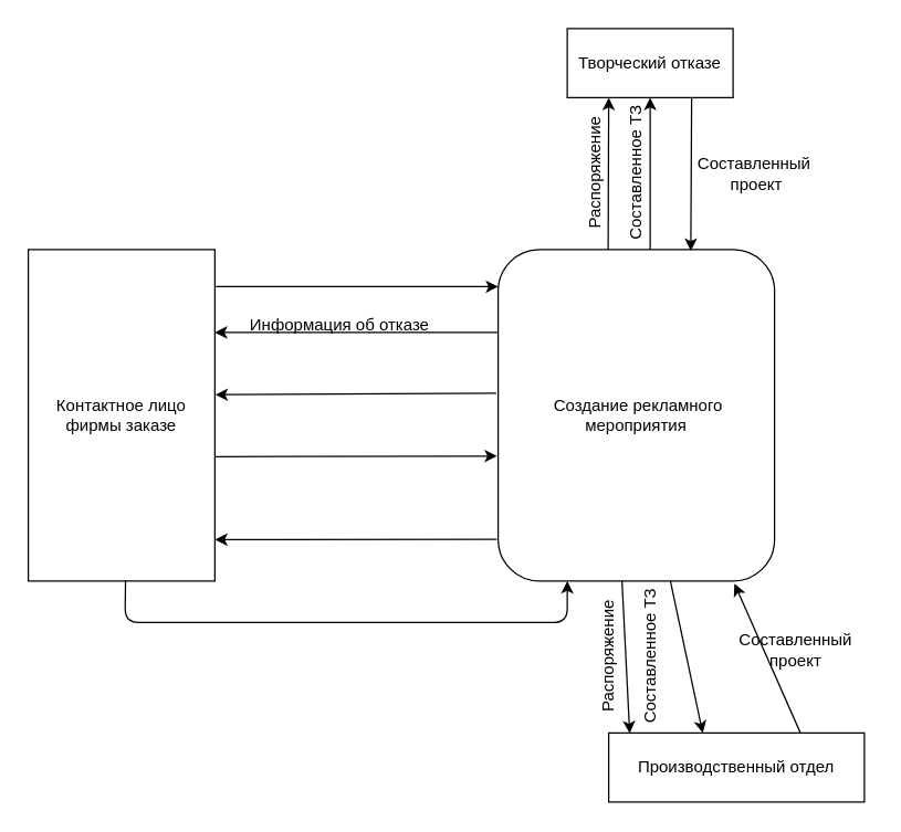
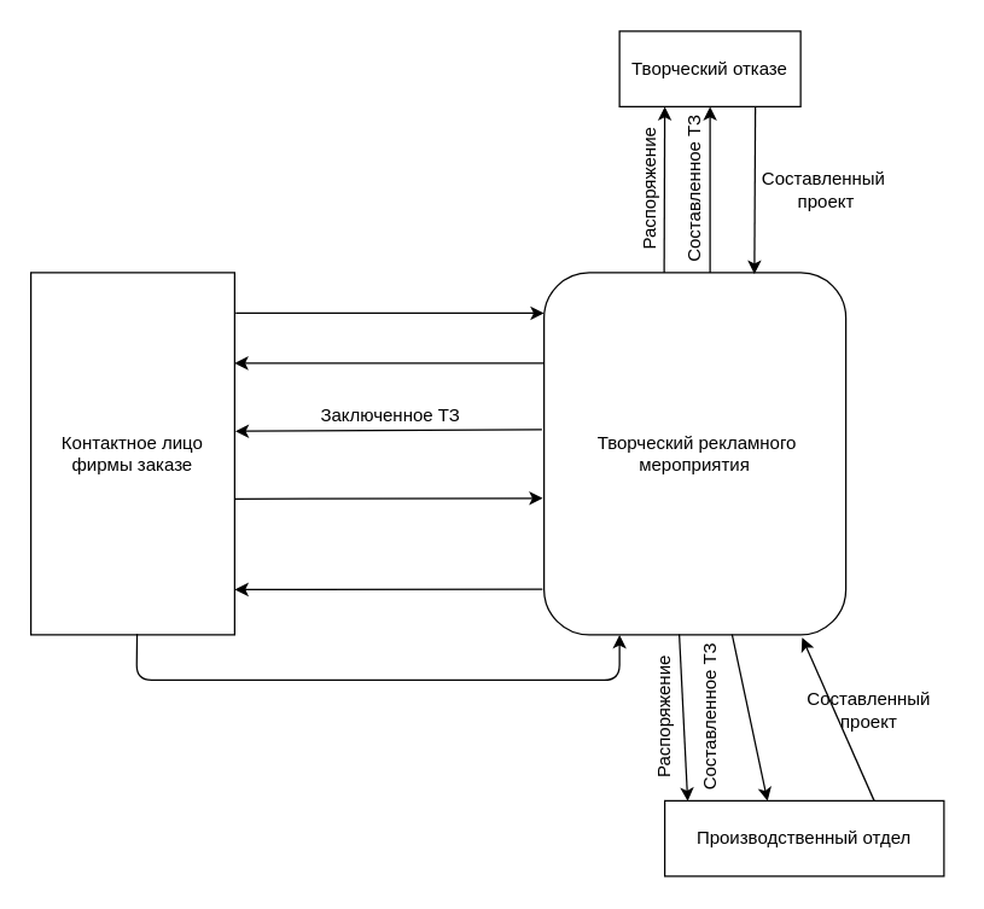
  <mxCell id="0" />
  <mxCell id="1" parent="0" />
- <mxCell id="2" value="&amp;nbsp;Создание рекламного мероприятия" style="rounded=1;whiteSpace=wrap;html=1;" vertex="1" parent="1"><mxGeometry x="360" y="180" width="200" height="240" as="geometry" /></mxCell>
+ <mxCell id="2" value="&amp;nbsp;Творческий рекламного мероприятия" style="rounded=1;whiteSpace=wrap;html=1;" vertex="1" parent="1"><mxGeometry x="360" y="180" width="200" height="240" as="geometry" /></mxCell>
  <mxCell id="3" value="Контактное лицо фирмы заказе" style="rounded=0;whiteSpace=wrap;html=1;" vertex="1" parent="1"><mxGeometry x="20" y="180" width="135" height="240" as="geometry" /></mxCell>
  <mxCell id="4" value="" style="endArrow=classic;html=1;rounded=0;entryX=1;entryY=0.25;entryDx=0;entryDy=0;exitX=0;exitY=0.25;exitDx=0;exitDy=0;" edge="1" parent="1" source="2" target="3"><mxGeometry width="50" height="50" relative="1" as="geometry"><mxPoint x="340" y="240" as="sourcePoint" /><mxPoint x="300" y="140" as="targetPoint" /></mxGeometry></mxCell>
- <mxCell id="5" value="Информация об отказе" style="text;html=1;align=center;verticalAlign=middle;resizable=0;points=[];autosize=1;strokeColor=none;fillColor=none;" vertex="1" parent="1"><mxGeometry x="170" y="220" width="150" height="30" as="geometry" /></mxCell>
  <mxCell id="6" value="" style="endArrow=classic;html=1;rounded=0;exitX=1.005;exitY=0.112;exitDx=0;exitDy=0;exitPerimeter=0;entryX=0;entryY=0.112;entryDx=0;entryDy=0;entryPerimeter=0;" edge="1" parent="1" source="3" target="2"><mxGeometry width="50" height="50" relative="1" as="geometry"><mxPoint x="340" y="210" as="sourcePoint" /><mxPoint x="260" y="150" as="targetPoint" /></mxGeometry></mxCell>
  <mxCell id="7" value="" style="endArrow=classic;html=1;rounded=0;exitX=-0.007;exitY=0.433;exitDx=0;exitDy=0;exitPerimeter=0;entryX=1.003;entryY=0.438;entryDx=0;entryDy=0;entryPerimeter=0;" edge="1" parent="1" source="2" target="3"><mxGeometry width="50" height="50" relative="1" as="geometry"><mxPoint x="200" y="320" as="sourcePoint" /><mxPoint x="250" y="270" as="targetPoint" /></mxGeometry></mxCell>
+ <mxCell id="8" value="Заключенное ТЗ" style="text;html=1;align=center;verticalAlign=middle;resizable=0;points=[];autosize=1;strokeColor=none;fillColor=none;" vertex="1" parent="1"><mxGeometry x="197.5" y="260" width="120" height="30" as="geometry" /></mxCell>
  <mxCell id="9" value="" style="endArrow=classic;html=1;rounded=0;entryX=-0.004;entryY=0.623;entryDx=0;entryDy=0;entryPerimeter=0;exitX=1.001;exitY=0.625;exitDx=0;exitDy=0;exitPerimeter=0;" edge="1" parent="1" source="3" target="2"><mxGeometry width="50" height="50" relative="1" as="geometry"><mxPoint x="160" y="292" as="sourcePoint" /><mxPoint x="280" y="300" as="targetPoint" /></mxGeometry></mxCell>
  <mxCell id="10" value="" style="endArrow=classic;html=1;rounded=0;entryX=1.001;entryY=0.875;entryDx=0;entryDy=0;entryPerimeter=0;exitX=-0.005;exitY=0.874;exitDx=0;exitDy=0;exitPerimeter=0;" edge="1" parent="1" source="2" target="3"><mxGeometry width="50" height="50" relative="1" as="geometry"><mxPoint x="250" y="410" as="sourcePoint" /><mxPoint x="300" y="360" as="targetPoint" /></mxGeometry></mxCell>
  <mxCell id="11" value="" style="endArrow=classic;html=1;rounded=1;entryX=0.25;entryY=1;entryDx=0;entryDy=0;exitX=0.521;exitY=0.997;exitDx=0;exitDy=0;exitPerimeter=0;" edge="1" parent="1" source="3" target="2"><mxGeometry width="50" height="50" relative="1" as="geometry"><mxPoint x="100" y="500" as="sourcePoint" /><mxPoint x="150" y="450" as="targetPoint" /><Array as="points"><mxPoint x="90" y="450" /><mxPoint x="410" y="450" /></Array></mxGeometry></mxCell>
  <mxCell id="12" value="Творческий отказе" style="rounded=0;whiteSpace=wrap;html=1;" vertex="1" parent="1"><mxGeometry x="410" width="120" height="50" as="geometry" y="20" /></mxCell>
  <mxCell id="13" value="" style="endArrow=classic;html=1;rounded=1;entryX=0.25;entryY=1;entryDx=0;entryDy=0;exitX=0.398;exitY=0;exitDx=0;exitDy=0;exitPerimeter=0;" edge="1" parent="1" source="2" target="12"><mxGeometry width="50" height="50" relative="1" as="geometry"><mxPoint x="420" y="160" as="sourcePoint" /><mxPoint x="470" y="110" as="targetPoint" /></mxGeometry></mxCell>
  <mxCell id="14" value="" style="endArrow=classic;html=1;rounded=1;exitX=0.75;exitY=1;exitDx=0;exitDy=0;entryX=0.697;entryY=0.004;entryDx=0;entryDy=0;entryPerimeter=0;" edge="1" parent="1" source="12" target="2"><mxGeometry width="50" height="50" relative="1" as="geometry"><mxPoint x="500" y="180" as="sourcePoint" /><mxPoint x="610" y="180" as="targetPoint" /></mxGeometry></mxCell>
  <mxCell id="15" value="Распоряжение" style="text;html=1;align=center;verticalAlign=middle;resizable=0;points=[];autosize=1;strokeColor=none;fillColor=none;rotation=-90;" vertex="1" parent="1"><mxGeometry x="380" y="110" width="100" height="30" as="geometry" /></mxCell>
  <mxCell id="16" value="Составленный&lt;br&gt;&amp;nbsp;проект" style="text;html=1;align=center;verticalAlign=middle;resizable=0;points=[];autosize=1;strokeColor=none;fillColor=none;" vertex="1" parent="1"><mxGeometry x="490" y="105" width="110" height="40" as="geometry" /></mxCell>
  <mxCell id="17" value="Производственный отдел" style="rounded=0;whiteSpace=wrap;html=1;" vertex="1" parent="1"><mxGeometry x="440" y="530" width="185" height="50" as="geometry" /></mxCell>
  <mxCell id="18" value="" style="endArrow=classic;html=1;rounded=1;entryX=0.855;entryY=1.008;entryDx=0;entryDy=0;entryPerimeter=0;exitX=0.75;exitY=0;exitDx=0;exitDy=0;" edge="1" parent="1" source="17" target="2"><mxGeometry width="50" height="50" relative="1" as="geometry"><mxPoint x="540" y="480" as="sourcePoint" /><mxPoint x="590" y="430" as="targetPoint" /></mxGeometry></mxCell>
  <mxCell id="19" value="Составленный &lt;br&gt;проект" style="text;html=1;align=center;verticalAlign=middle;resizable=0;points=[];autosize=1;strokeColor=none;fillColor=none;" vertex="1" parent="1"><mxGeometry x="520" y="450" width="110" height="40" as="geometry" /></mxCell>
  <mxCell id="20" value="" style="endArrow=classic;html=1;rounded=1;entryX=0.5;entryY=1;entryDx=0;entryDy=0;" edge="1" parent="1" target="12"><mxGeometry width="50" height="50" relative="1" as="geometry"><mxPoint x="470" y="180" as="sourcePoint" /><mxPoint x="330" y="110" as="targetPoint" /></mxGeometry></mxCell>
  <mxCell id="21" value="Составленное ТЗ" style="text;html=1;align=center;verticalAlign=middle;resizable=0;points=[];autosize=1;strokeColor=none;fillColor=none;rotation=270;" vertex="1" parent="1"><mxGeometry x="400" y="110" width="120" height="30" as="geometry" /></mxCell>
  <mxCell id="22" value="" style="endArrow=classic;html=1;rounded=1;entryX=0.082;entryY=0.005;entryDx=0;entryDy=0;entryPerimeter=0;exitX=0.448;exitY=0.999;exitDx=0;exitDy=0;exitPerimeter=0;" edge="1" parent="1" source="2" target="17"><mxGeometry width="50" height="50" relative="1" as="geometry"><mxPoint x="440" y="510" as="sourcePoint" /><mxPoint x="490" y="460" as="targetPoint" /></mxGeometry></mxCell>
  <mxCell id="23" value="Распоряжение" style="text;html=1;align=center;verticalAlign=middle;resizable=0;points=[];autosize=1;strokeColor=none;fillColor=none;rotation=-90;" vertex="1" parent="1"><mxGeometry x="390" y="460" width="100" height="30" as="geometry" /></mxCell>
  <mxCell id="24" value="" style="endArrow=classic;html=1;rounded=1;entryX=0.368;entryY=0.003;entryDx=0;entryDy=0;entryPerimeter=0;exitX=0.623;exitY=0.999;exitDx=0;exitDy=0;exitPerimeter=0;" edge="1" parent="1" source="2" target="17"><mxGeometry width="50" height="50" relative="1" as="geometry"><mxPoint x="310" y="560" as="sourcePoint" /><mxPoint x="350" y="520" as="targetPoint" /></mxGeometry></mxCell>
  <mxCell id="25" value="Составленное ТЗ" style="text;html=1;align=center;verticalAlign=middle;resizable=0;points=[];autosize=1;strokeColor=none;fillColor=none;rotation=-90;" vertex="1" parent="1"><mxGeometry x="410" y="460" width="120" height="30" as="geometry" /></mxCell>
